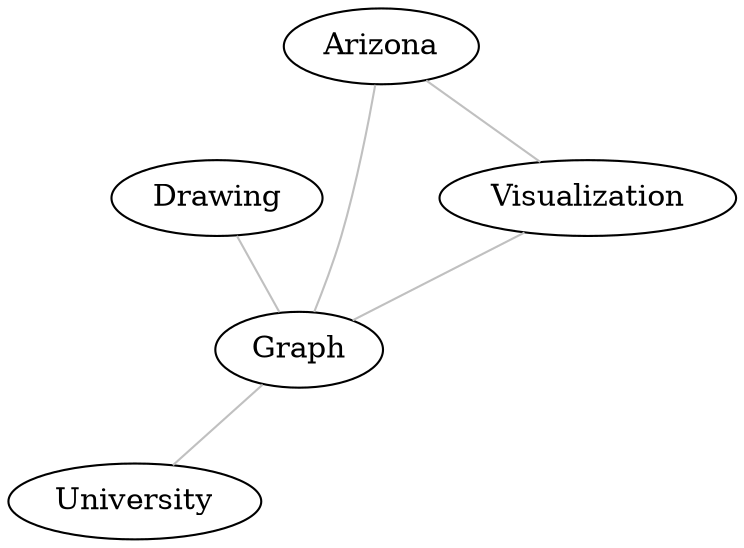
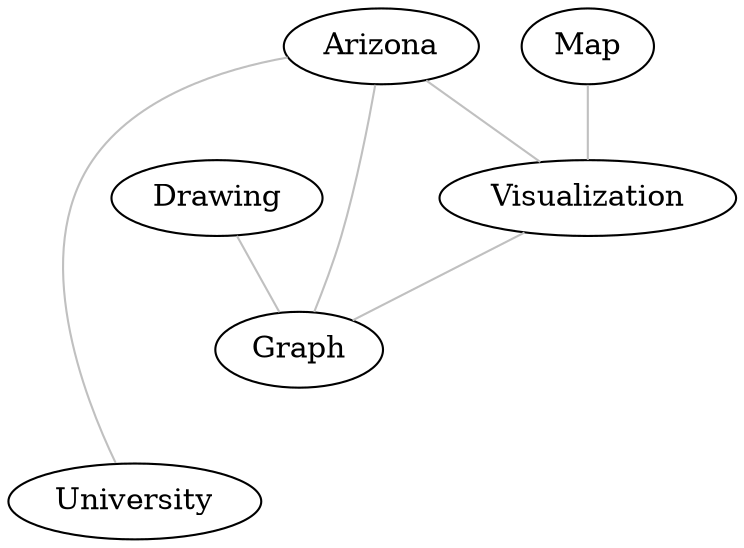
  graph {
    forcelabels=false
    node [cluster=2]
    edge [color=grey]
    n1 [cluster=3 height=0.5 label=Drawing width=1.1555]
    n2 [height=0.5 label="Graph" width=0.90278]
    n3 [cluster=3 height=0.5 label=Visualization width=1.6111]
    n4 [height=0.5 label=Arizona width=1.0833]
    n5 [height=0.5 label=University width=1.336]
+   n6 [cluster=1 height=0.5 label=Map width=0.76389]
    n1 -- n2
    n3 -- n2
    n4 -- n2
    n4 -- n3
-   n2 -- n5
+   n4 -- n5
+   n6 -- n3
  }
